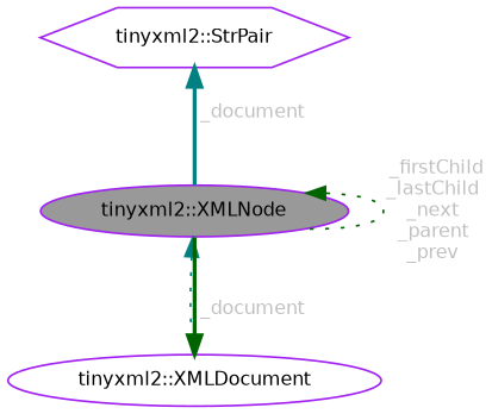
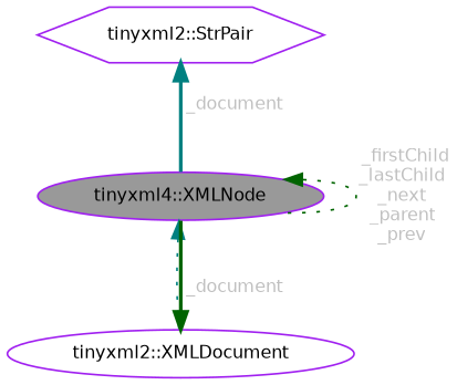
  digraph {
    node [color=purple fillcolor=white fontname=Helvetica fontsize=10 shape=ellipse style=filled]
    edge [color=darkgreen dir=back fontcolor=grey fontname=Helvetica fontsize=10 labelfontname=Helvetica labelfontsize=10 style=dotted]
-   n1 [fillcolor=grey60 fontcolor=black height=0.2 label="tinyxml2::XMLNode" width=0.4]
+   n1 [fillcolor=grey60 fontcolor=black height=0.2 label="tinyxml4::XMLNode" width=0.4]
    n2 [height=0.2 label="tinyxml2::XMLDocument" width=0.4]
    n3 [height=0.2 label="tinyxml2::StrPair" shape=hexagon width=0.4]
    n1 -> n1 [label=" _firstChild\n_lastChild\n_next\n_parent\n_prev"]
    n1 -> n2 [color=teal fontcolor=""]
    n2 -> n1 [label=" _document" style=bold]
    n3 -> n1 [color=teal label=" _document" style=bold]
  }
